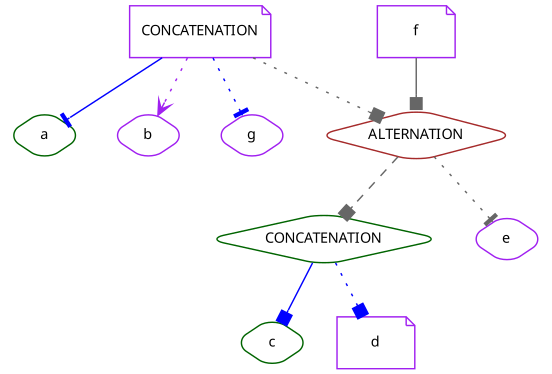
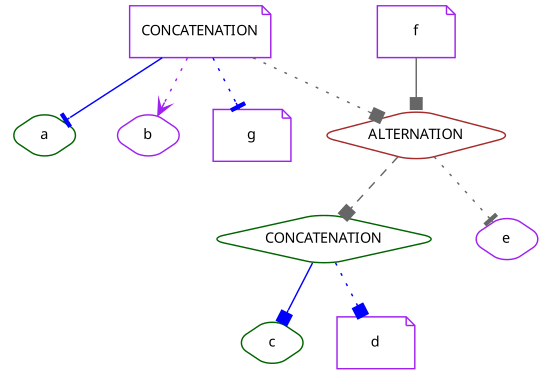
  digraph {
    node [color=purple fontname="TeXGyrePagella-Regular" fontsize=10 shape=diamond style=rounded]
    edge [arrowhead=box color=blue fontname="TeXGyrePagella-Regular" fontsize=10 style=dotted]
    n1 [label=CONCATENATION shape=note]
    a [color=darkgreen]
    b
    n4 [color=brown label=ALTERNATION]
-   g
+   g [shape=note]
    n6 [color=darkgreen label=CONCATENATION]
    e
    c [color=darkgreen]
    d [shape=note]
    f [shape=note]
    n1 -> a [arrowhead=tee style=solid]
    n1 -> b [arrowhead=vee color=purple]
    n1 -> n4 [color=gray40]
    n1 -> g [arrowhead=tee]
    n4 -> n6 [color=gray40 style=dashed]
    n4 -> e [arrowhead=tee color=gray40]
    n6 -> c [style=solid]
    n6 -> d
    f -> n4 [color=gray40 style=solid]
  }
